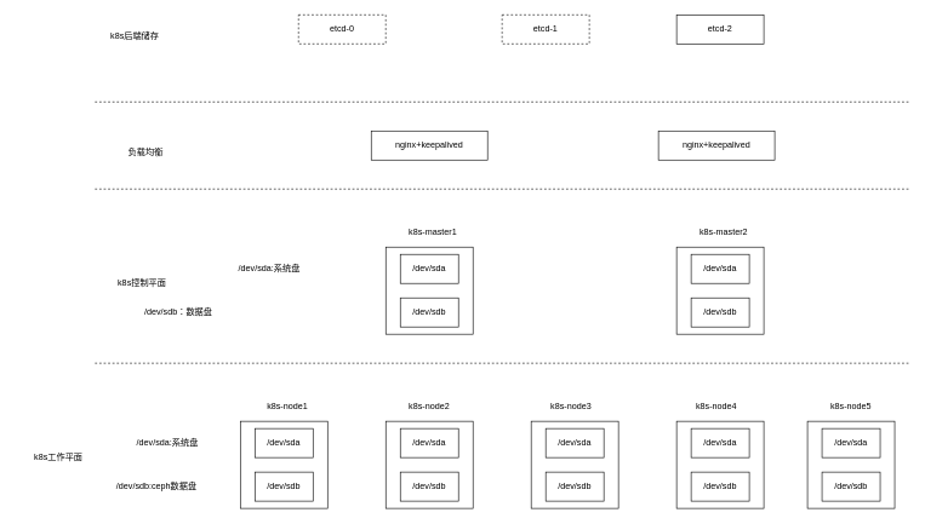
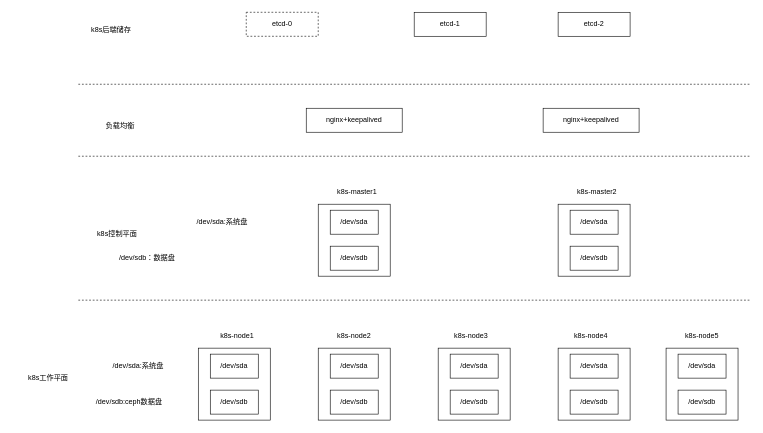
  <mxCell id="0" />
  <mxCell id="1" parent="0" />
  <mxCell id="2" value="" style="rounded=0;whiteSpace=wrap;html=1;hachureGap=4;pointerEvents=0;" parent="1" vertex="1"><mxGeometry x="330" y="580" width="120" height="120" as="geometry" /></mxCell>
  <mxCell id="3" value="/dev/sda" style="rounded=0;whiteSpace=wrap;html=1;hachureGap=4;pointerEvents=0;" parent="1" vertex="1"><mxGeometry x="350" y="590" width="80" height="40" as="geometry" /></mxCell>
  <mxCell id="4" value="/dev/sdb" style="rounded=0;whiteSpace=wrap;html=1;hachureGap=4;pointerEvents=0;" parent="1" vertex="1"><mxGeometry x="350" y="650" width="80" height="40" as="geometry" /></mxCell>
  <mxCell id="5" value="" style="rounded=0;whiteSpace=wrap;html=1;hachureGap=4;pointerEvents=0;" parent="1" vertex="1"><mxGeometry x="530" y="580" width="120" height="120" as="geometry" /></mxCell>
  <mxCell id="6" value="/dev/sda" style="rounded=0;whiteSpace=wrap;html=1;hachureGap=4;pointerEvents=0;" parent="1" vertex="1"><mxGeometry x="550" y="590" width="80" height="40" as="geometry" /></mxCell>
  <mxCell id="7" value="/dev/sdb" style="rounded=0;whiteSpace=wrap;html=1;hachureGap=4;pointerEvents=0;" parent="1" vertex="1"><mxGeometry x="550" y="650" width="80" height="40" as="geometry" /></mxCell>
  <mxCell id="8" value="" style="rounded=0;whiteSpace=wrap;html=1;hachureGap=4;pointerEvents=0;" parent="1" vertex="1"><mxGeometry x="730" y="580" width="120" height="120" as="geometry" /></mxCell>
  <mxCell id="9" value="/dev/sda" style="rounded=0;whiteSpace=wrap;html=1;hachureGap=4;pointerEvents=0;" parent="1" vertex="1"><mxGeometry x="750" y="590" width="80" height="40" as="geometry" /></mxCell>
  <mxCell id="10" value="/dev/sdb" style="rounded=0;whiteSpace=wrap;html=1;hachureGap=4;pointerEvents=0;" parent="1" vertex="1"><mxGeometry x="750" y="650" width="80" height="40" as="geometry" /></mxCell>
  <mxCell id="11" value="" style="rounded=0;whiteSpace=wrap;html=1;hachureGap=4;pointerEvents=0;" parent="1" vertex="1"><mxGeometry x="930" y="580" width="120" height="120" as="geometry" /></mxCell>
  <mxCell id="12" value="/dev/sda" style="rounded=0;whiteSpace=wrap;html=1;hachureGap=4;pointerEvents=0;" parent="1" vertex="1"><mxGeometry x="950" y="590" width="80" height="40" as="geometry" /></mxCell>
  <mxCell id="13" value="/dev/sdb" style="rounded=0;whiteSpace=wrap;html=1;hachureGap=4;pointerEvents=0;" parent="1" vertex="1"><mxGeometry x="950" y="650" width="80" height="40" as="geometry" /></mxCell>
  <mxCell id="14" value="" style="rounded=0;whiteSpace=wrap;html=1;hachureGap=4;pointerEvents=0;" parent="1" vertex="1"><mxGeometry x="1110" y="580" width="120" height="120" as="geometry" /></mxCell>
  <mxCell id="15" value="/dev/sda" style="rounded=0;whiteSpace=wrap;html=1;hachureGap=4;pointerEvents=0;" parent="1" vertex="1"><mxGeometry x="1130" y="590" width="80" height="40" as="geometry" /></mxCell>
  <mxCell id="16" value="/dev/sdb" style="rounded=0;whiteSpace=wrap;html=1;hachureGap=4;pointerEvents=0;" parent="1" vertex="1"><mxGeometry x="1130" y="650" width="80" height="40" as="geometry" /></mxCell>
  <mxCell id="17" value="k8s-node1" style="text;html=1;strokeColor=none;fillColor=none;align=center;verticalAlign=middle;whiteSpace=wrap;rounded=0;hachureGap=4;pointerEvents=0;" parent="1" vertex="1"><mxGeometry x="350" y="550" width="90" height="20" as="geometry" /></mxCell>
  <mxCell id="18" value="k8s-node2" style="text;html=1;strokeColor=none;fillColor=none;align=center;verticalAlign=middle;whiteSpace=wrap;rounded=0;hachureGap=4;pointerEvents=0;" parent="1" vertex="1"><mxGeometry x="545" y="550" width="90" height="20" as="geometry" /></mxCell>
  <mxCell id="19" value="k8s-node3" style="text;html=1;strokeColor=none;fillColor=none;align=center;verticalAlign=middle;whiteSpace=wrap;rounded=0;hachureGap=4;pointerEvents=0;" parent="1" vertex="1"><mxGeometry x="740" y="550" width="90" height="20" as="geometry" /></mxCell>
  <mxCell id="20" value="k8s-node4" style="text;html=1;strokeColor=none;fillColor=none;align=center;verticalAlign=middle;whiteSpace=wrap;rounded=0;hachureGap=4;pointerEvents=0;" parent="1" vertex="1"><mxGeometry x="940" y="550" width="90" height="20" as="geometry" /></mxCell>
  <mxCell id="21" value="k8s-node5" style="text;html=1;strokeColor=none;fillColor=none;align=center;verticalAlign=middle;whiteSpace=wrap;rounded=0;hachureGap=4;pointerEvents=0;" parent="1" vertex="1"><mxGeometry x="1125" y="550" width="90" height="20" as="geometry" /></mxCell>
  <mxCell id="22" value="/dev/sda:系统盘" style="text;html=1;strokeColor=none;fillColor=none;align=center;verticalAlign=middle;whiteSpace=wrap;rounded=0;hachureGap=4;pointerEvents=0;" parent="1" vertex="1"><mxGeometry x="170" y="600" width="120" height="20" as="geometry" /></mxCell>
  <mxCell id="23" value="/dev/sdb:ceph数据盘" style="text;html=1;strokeColor=none;fillColor=none;align=center;verticalAlign=middle;whiteSpace=wrap;rounded=0;hachureGap=4;pointerEvents=0;" parent="1" vertex="1"><mxGeometry x="150" y="660" width="130" height="20" as="geometry" /></mxCell>
  <mxCell id="24" value="" style="rounded=0;whiteSpace=wrap;html=1;hachureGap=4;pointerEvents=0;" parent="1" vertex="1"><mxGeometry x="530" y="340" width="120" height="120" as="geometry" /></mxCell>
  <mxCell id="25" value="/dev/sda" style="rounded=0;whiteSpace=wrap;html=1;hachureGap=4;pointerEvents=0;" parent="1" vertex="1"><mxGeometry x="550" y="350" width="80" height="40" as="geometry" /></mxCell>
  <mxCell id="26" value="/dev/sdb" style="rounded=0;whiteSpace=wrap;html=1;hachureGap=4;pointerEvents=0;" parent="1" vertex="1"><mxGeometry x="550" y="410" width="80" height="40" as="geometry" /></mxCell>
  <mxCell id="27" value="k8s-master1" style="text;html=1;strokeColor=none;fillColor=none;align=center;verticalAlign=middle;whiteSpace=wrap;rounded=0;hachureGap=4;pointerEvents=0;" parent="1" vertex="1"><mxGeometry x="550" y="310" width="90" height="20" as="geometry" /></mxCell>
  <mxCell id="28" value="" style="rounded=0;whiteSpace=wrap;html=1;hachureGap=4;pointerEvents=0;" parent="1" vertex="1"><mxGeometry x="930" y="340" width="120" height="120" as="geometry" /></mxCell>
  <mxCell id="29" value="/dev/sda" style="rounded=0;whiteSpace=wrap;html=1;hachureGap=4;pointerEvents=0;" parent="1" vertex="1"><mxGeometry x="950" y="350" width="80" height="40" as="geometry" /></mxCell>
  <mxCell id="30" value="/dev/sdb" style="rounded=0;whiteSpace=wrap;html=1;hachureGap=4;pointerEvents=0;" parent="1" vertex="1"><mxGeometry x="950" y="410" width="80" height="40" as="geometry" /></mxCell>
  <mxCell id="31" value="k8s-master2" style="text;html=1;strokeColor=none;fillColor=none;align=center;verticalAlign=middle;whiteSpace=wrap;rounded=0;hachureGap=4;pointerEvents=0;" parent="1" vertex="1"><mxGeometry x="950" y="310" width="90" height="20" as="geometry" /></mxCell>
  <mxCell id="32" value="/dev/sda:系统盘" style="text;html=1;strokeColor=none;fillColor=none;align=center;verticalAlign=middle;whiteSpace=wrap;rounded=0;hachureGap=4;pointerEvents=0;" parent="1" vertex="1"><mxGeometry x="280" y="360" width="180" height="20" as="geometry" /></mxCell>
  <mxCell id="33" value="/dev/sdb：数据盘" style="text;html=1;strokeColor=none;fillColor=none;align=center;verticalAlign=middle;whiteSpace=wrap;rounded=0;hachureGap=4;pointerEvents=0;" parent="1" vertex="1"><mxGeometry x="165" y="420" width="160" height="20" as="geometry" /></mxCell>
  <mxCell id="34" value="nginx+keepalived" style="rounded=0;whiteSpace=wrap;html=1;hachureGap=4;pointerEvents=0;" parent="1" vertex="1"><mxGeometry x="510" y="180" width="160" height="40" as="geometry" /></mxCell>
  <mxCell id="35" value="nginx+keepalived" style="rounded=0;whiteSpace=wrap;html=1;hachureGap=4;pointerEvents=0;" parent="1" vertex="1"><mxGeometry x="905" y="180" width="160" height="40" as="geometry" /></mxCell>
  <mxCell id="36" value="etcd-0" style="rounded=0;whiteSpace=wrap;html=1;hachureGap=4;pointerEvents=0;dashed=1;" parent="1" vertex="1"><mxGeometry x="410" y="20" width="120" height="40" as="geometry" /></mxCell>
- <mxCell id="37" value="etcd-1" style="rounded=0;whiteSpace=wrap;html=1;hachureGap=4;pointerEvents=0;dashed=1;" parent="1" vertex="1"><mxGeometry x="690" y="20" width="120" height="40" as="geometry" /></mxCell>
+ <mxCell id="37" value="etcd-1" style="rounded=0;whiteSpace=wrap;html=1;hachureGap=4;pointerEvents=0;" parent="1" vertex="1"><mxGeometry x="690" y="20" width="120" height="40" as="geometry" /></mxCell>
  <mxCell id="38" value="etcd-2" style="rounded=0;whiteSpace=wrap;html=1;hachureGap=4;pointerEvents=0;" parent="1" vertex="1"><mxGeometry x="930" y="20" width="120" height="40" as="geometry" /></mxCell>
  <mxCell id="39" value="" style="endArrow=none;dashed=1;html=1;startSize=14;endSize=14;sourcePerimeterSpacing=8;targetPerimeterSpacing=8;" parent="1" edge="1"><mxGeometry width="50" height="50" relative="1" as="geometry"><mxPoint x="130" y="140" as="sourcePoint" /><mxPoint x="1250" y="140" as="targetPoint" /></mxGeometry></mxCell>
  <mxCell id="40" value="" style="endArrow=none;dashed=1;html=1;startSize=14;endSize=14;sourcePerimeterSpacing=8;targetPerimeterSpacing=8;" parent="1" edge="1"><mxGeometry width="50" height="50" relative="1" as="geometry"><mxPoint x="130" y="260" as="sourcePoint" /><mxPoint x="1250" y="260" as="targetPoint" /></mxGeometry></mxCell>
  <mxCell id="41" value="" style="endArrow=none;dashed=1;html=1;startSize=14;endSize=14;sourcePerimeterSpacing=8;targetPerimeterSpacing=8;" parent="1" edge="1"><mxGeometry width="50" height="50" relative="1" as="geometry"><mxPoint x="130" y="500" as="sourcePoint" /><mxPoint x="1250" y="500" as="targetPoint" /></mxGeometry></mxCell>
  <mxCell id="42" value="k8s后端储存" style="text;html=1;strokeColor=none;fillColor=none;align=center;verticalAlign=middle;whiteSpace=wrap;rounded=0;hachureGap=4;pointerEvents=0;" parent="1" vertex="1"><mxGeometry x="120" y="40" width="130" height="20" as="geometry" /></mxCell>
  <mxCell id="43" value="负载均衡" style="text;html=1;strokeColor=none;fillColor=none;align=center;verticalAlign=middle;whiteSpace=wrap;rounded=0;hachureGap=4;pointerEvents=0;" parent="1" vertex="1"><mxGeometry x="150" y="200" width="100" height="20" as="geometry" /></mxCell>
  <mxCell id="44" value="k8s控制平面" style="text;html=1;strokeColor=none;fillColor=none;align=center;verticalAlign=middle;whiteSpace=wrap;rounded=0;hachureGap=4;pointerEvents=0;" parent="1" vertex="1"><mxGeometry x="140" y="380" width="110" height="20" as="geometry" /></mxCell>
  <mxCell id="45" value="k8s工作平面" style="text;html=1;strokeColor=none;fillColor=none;align=center;verticalAlign=middle;whiteSpace=wrap;rounded=0;hachureGap=4;pointerEvents=0;" parent="1" vertex="1"><mxGeometry x="20" y="620" width="120" height="20" as="geometry" /></mxCell>
